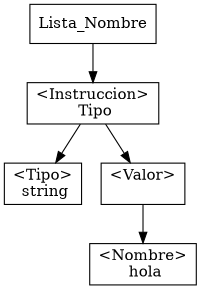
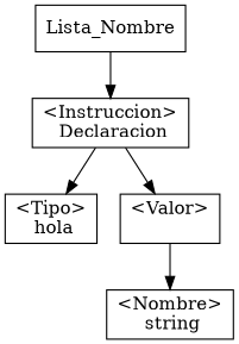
  digraph {
    node [shape=box]
    n1 [label=Lista_Nombre]
-   n2 [label="<Instruccion>\n Tipo"]
-   n3 [label="<Tipo>\n string"]
+   n2 [label="<Instruccion>\n Declaracion"]
+   n3 [label="<Tipo>\n hola"]
    n4 [label="<Valor>\n "]
-   n5 [label="<Nombre>\n hola"]
+   n5 [label="<Nombre>\n string"]
    n1 -> n2
    n2 -> n3
    n2 -> n4
    n4 -> n5
  }
